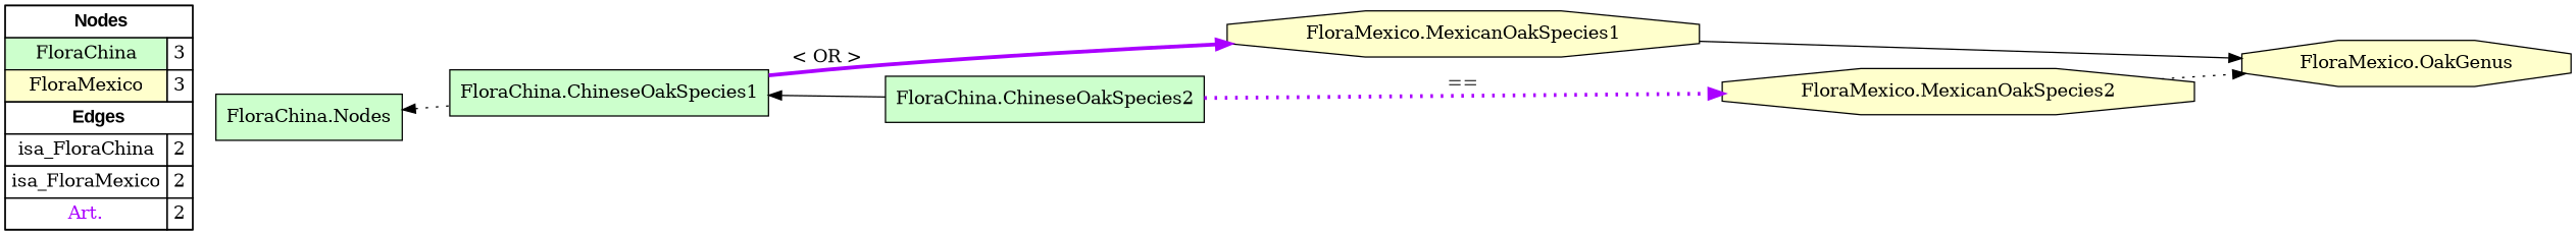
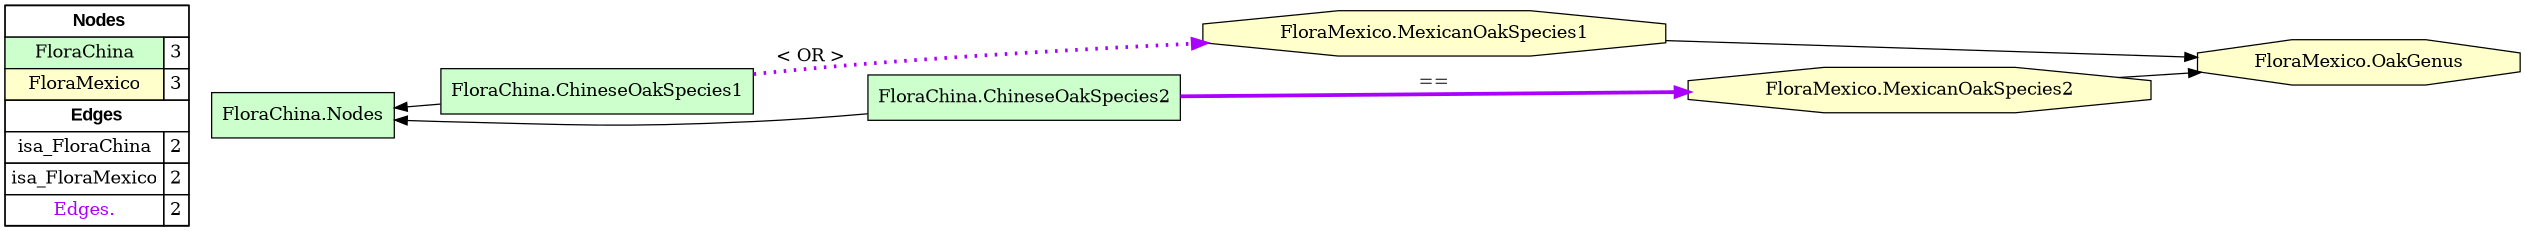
  digraph {
    rankdir=LR
    node [fillcolor="#CCFFCC" shape=box style=filled]
    edge [color="#000000" constraint=true penwidth=1 style=solid]
-   n1 [fillcolor=white label=<   <TABLE BORDER="0" CELLBORDER="1" CELLSPACING="0" CELLPADDING="4">  <TR> <TD COLSPAN="2"><font face="Arial Black"> Nodes</font></TD> </TR>  <TR>   <TD bgcolor="#CCFFCC">FloraChina</TD>   <TD>3</TD>   </TR>  <TR>   <TD bgcolor="#FFFFCC">FloraMexico</TD>   <TD>3</TD>   </TR>  <TR> <TD COLSPAN="2"><font face = "Arial Black"> Edges </font></TD> </TR>  <TR>   <TD><font color ="#000000">isa_FloraChina</font></TD>   <TD>2</TD>   </TR>  <TR>   <TD><font color ="#000000">isa_FloraMexico</font></TD>   <TD>2</TD>   </TR>  <TR>   <TD><font color ="#AA00FF">Art.</font></TD>   <TD>2</TD>   </TR>  </TABLE>   > margin=0]
+   n1 [fillcolor=white label=<   <TABLE BORDER="0" CELLBORDER="1" CELLSPACING="0" CELLPADDING="4">  <TR> <TD COLSPAN="2"><font face="Arial Black"> Nodes</font></TD> </TR>  <TR>   <TD bgcolor="#CCFFCC">FloraChina</TD>   <TD>3</TD>   </TR>  <TR>   <TD bgcolor="#FFFFCC">FloraMexico</TD>   <TD>3</TD>   </TR>  <TR> <TD COLSPAN="2"><font face = "Arial Black"> Edges </font></TD> </TR>  <TR>   <TD><font color ="#000000">isa_FloraChina</font></TD>   <TD>2</TD>   </TR>  <TR>   <TD><font color ="#000000">isa_FloraMexico</font></TD>   <TD>2</TD>   </TR>  <TR>   <TD><font color ="#AA00FF">Edges.</font></TD>   <TD>2</TD>   </TR>  </TABLE>   > margin=0]
    n2 [label="FloraChina.Nodes"]
    "FloraChina.ChineseOakSpecies1"
    "FloraChina.ChineseOakSpecies2"
    "FloraMexico.MexicanOakSpecies1" [fillcolor="#FFFFCC" shape=octagon]
    "FloraMexico.MexicanOakSpecies2" [fillcolor="#FFFFCC" shape=octagon]
    "FloraMexico.OakGenus" [fillcolor="#FFFFCC" shape=octagon]
    subgraph sub_1 {
      rank=source
      n1
    }
-   n2 -> "FloraChina.ChineseOakSpecies1" [dir=back style=dotted]
-   "FloraChina.ChineseOakSpecies1" -> "FloraChina.ChineseOakSpecies2" [dir=back]
-   "FloraChina.ChineseOakSpecies1" -> "FloraMexico.MexicanOakSpecies1" [color="#AA00FF" label="< OR >" penwidth=3]
-   "FloraChina.ChineseOakSpecies2" -> "FloraMexico.MexicanOakSpecies2" [color="#AA00FF" label="==" penwidth=3 style=dotted]
+   n2 -> "FloraChina.ChineseOakSpecies1" [dir=back]
+   n2 -> "FloraChina.ChineseOakSpecies2" [dir=back]
+   "FloraChina.ChineseOakSpecies1" -> "FloraMexico.MexicanOakSpecies1" [color="#AA00FF" label="< OR >" penwidth=3 style=dotted]
+   "FloraChina.ChineseOakSpecies2" -> "FloraMexico.MexicanOakSpecies2" [color="#AA00FF" label="==" penwidth=3]
    "FloraMexico.MexicanOakSpecies1" -> "FloraMexico.OakGenus"
-   "FloraMexico.MexicanOakSpecies2" -> "FloraMexico.OakGenus" [style=dotted]
+   "FloraMexico.MexicanOakSpecies2" -> "FloraMexico.OakGenus"
  }
